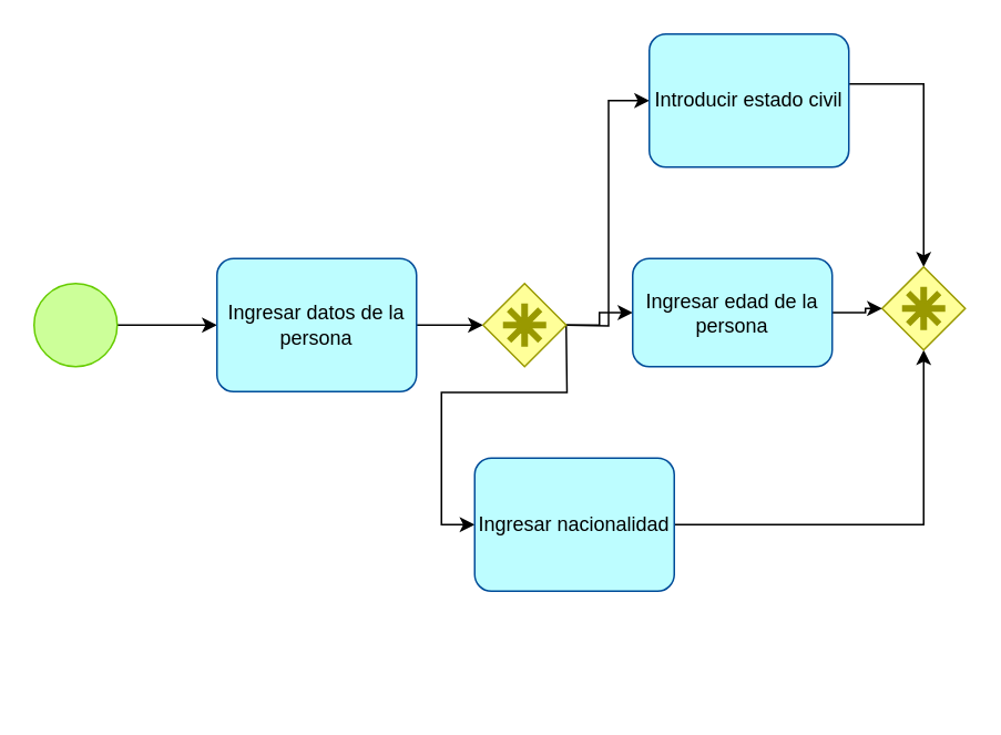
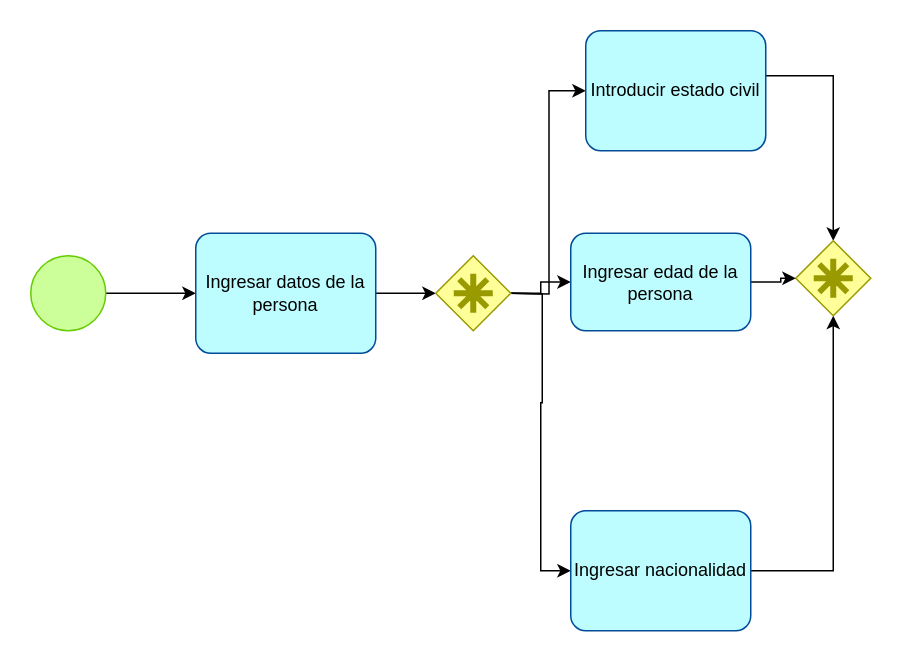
  <mxCell id="0" />
  <mxCell id="1" parent="0" />
  <mxCell id="2" style="edgeStyle=orthogonalEdgeStyle;rounded=0;orthogonalLoop=1;jettySize=auto;html=1;entryX=0;entryY=0.5;entryDx=0;entryDy=0;entryPerimeter=0;" edge="1" parent="1" source="3" target="5"><mxGeometry relative="1" as="geometry" /></mxCell>
  <mxCell id="3" value="" style="points=[[0.145,0.145,0],[0.5,0,0],[0.855,0.145,0],[1,0.5,0],[0.855,0.855,0],[0.5,1,0],[0.145,0.855,0],[0,0.5,0]];shape=mxgraph.bpmn.event;html=1;verticalLabelPosition=bottom;labelBackgroundColor=#ffffff;verticalAlign=top;align=center;perimeter=ellipsePerimeter;outlineConnect=0;aspect=fixed;outline=standard;symbol=general;strokeColor=#66CC00;fillColor=#CCFF99;" vertex="1" parent="1"><mxGeometry x="20" y="170" width="50" height="50" as="geometry" /></mxCell>
  <mxCell id="4" style="edgeStyle=orthogonalEdgeStyle;rounded=0;orthogonalLoop=1;jettySize=auto;html=1;entryX=0;entryY=0.5;entryDx=0;entryDy=0;entryPerimeter=0;" edge="1" parent="1" source="5"><mxGeometry relative="1" as="geometry"><mxPoint x="290" y="195" as="targetPoint" /></mxGeometry></mxCell>
  <mxCell id="5" value="Ingresar datos de la persona" style="points=[[0.25,0,0],[0.5,0,0],[0.75,0,0],[1,0.25,0],[1,0.5,0],[1,0.75,0],[0.75,1,0],[0.5,1,0],[0.25,1,0],[0,0.75,0],[0,0.5,0],[0,0.25,0]];shape=mxgraph.bpmn.task;whiteSpace=wrap;rectStyle=rounded;size=10;html=1;taskMarker=abstract;strokeColor=#004C99;fillColor=#BDFDFF;" vertex="1" parent="1"><mxGeometry x="130" y="155" width="120" height="80" as="geometry" /></mxCell>
  <mxCell id="6" style="edgeStyle=orthogonalEdgeStyle;rounded=0;orthogonalLoop=1;jettySize=auto;html=1;entryX=0;entryY=0.5;entryDx=0;entryDy=0;entryPerimeter=0;" edge="1" parent="1" target="11"><mxGeometry relative="1" as="geometry"><mxPoint x="340" y="195" as="sourcePoint" /></mxGeometry></mxCell>
  <mxCell id="7" style="edgeStyle=orthogonalEdgeStyle;rounded=0;orthogonalLoop=1;jettySize=auto;html=1;entryX=0;entryY=0.5;entryDx=0;entryDy=0;entryPerimeter=0;" edge="1" parent="1" target="9"><mxGeometry relative="1" as="geometry"><mxPoint x="340" y="195" as="sourcePoint" /></mxGeometry></mxCell>
  <mxCell id="8" style="edgeStyle=orthogonalEdgeStyle;rounded=0;orthogonalLoop=1;jettySize=auto;html=1;entryX=0.5;entryY=1;entryDx=0;entryDy=0;entryPerimeter=0;" edge="1" parent="1" source="9" target="14"><mxGeometry relative="1" as="geometry"><mxPoint x="535" y="210" as="targetPoint" /></mxGeometry></mxCell>
- <mxCell id="9" value="Ingresar nacionalidad" style="points=[[0.25,0,0],[0.5,0,0],[0.75,0,0],[1,0.25,0],[1,0.5,0],[1,0.75,0],[0.75,1,0],[0.5,1,0],[0.25,1,0],[0,0.75,0],[0,0.5,0],[0,0.25,0]];shape=mxgraph.bpmn.task;whiteSpace=wrap;rectStyle=rounded;size=10;html=1;taskMarker=abstract;strokeColor=#004C99;fillColor=#BDFDFF;" vertex="1" parent="1"><mxGeometry x="285" y="275" width="120" height="80" as="geometry" /></mxCell>
+ <mxCell id="9" value="Ingresar nacionalidad" style="points=[[0.25,0,0],[0.5,0,0],[0.75,0,0],[1,0.25,0],[1,0.5,0],[1,0.75,0],[0.75,1,0],[0.5,1,0],[0.25,1,0],[0,0.75,0],[0,0.5,0],[0,0.25,0]];shape=mxgraph.bpmn.task;whiteSpace=wrap;rectStyle=rounded;size=10;html=1;taskMarker=abstract;strokeColor=#004C99;fillColor=#BDFDFF;" vertex="1" parent="1"><mxGeometry x="380" y="340" width="120" height="80" as="geometry" /></mxCell>
  <mxCell id="10" style="edgeStyle=orthogonalEdgeStyle;rounded=0;orthogonalLoop=1;jettySize=auto;html=1;entryX=0.5;entryY=0;entryDx=0;entryDy=0;entryPerimeter=0;" edge="1" parent="1" source="11" target="14"><mxGeometry relative="1" as="geometry"><mxPoint x="535" y="160" as="targetPoint" /><Array as="points"><mxPoint x="555" y="50" /></Array></mxGeometry></mxCell>
  <mxCell id="11" value="Introducir estado civil" style="points=[[0.25,0,0],[0.5,0,0],[0.75,0,0],[1,0.25,0],[1,0.5,0],[1,0.75,0],[0.75,1,0],[0.5,1,0],[0.25,1,0],[0,0.75,0],[0,0.5,0],[0,0.25,0]];shape=mxgraph.bpmn.task;whiteSpace=wrap;rectStyle=rounded;size=10;html=1;taskMarker=abstract;strokeColor=#004C99;fillColor=#BDFDFF;" vertex="1" parent="1"><mxGeometry x="390" y="20" width="120" height="80" as="geometry" /></mxCell>
  <mxCell id="12" style="edgeStyle=orthogonalEdgeStyle;rounded=0;orthogonalLoop=1;jettySize=auto;html=1;" edge="1" parent="1" source="13" target="16"><mxGeometry relative="1" as="geometry" /></mxCell>
  <mxCell id="13" value="" style="points=[[0.25,0.25,0],[0.5,0,0],[0.75,0.25,0],[1,0.5,0],[0.75,0.75,0],[0.5,1,0],[0.25,0.75,0],[0,0.5,0]];shape=mxgraph.bpmn.gateway2;html=1;verticalLabelPosition=bottom;labelBackgroundColor=#ffffff;verticalAlign=top;align=center;perimeter=rhombusPerimeter;outlineConnect=0;outline=none;symbol=none;gwType=complex;strokeColor=#999900;fillColor=#FFFF99;" vertex="1" parent="1"><mxGeometry x="290" y="170" width="50" height="50" as="geometry" /></mxCell>
  <mxCell id="14" value="" style="points=[[0.25,0.25,0],[0.5,0,0],[0.75,0.25,0],[1,0.5,0],[0.75,0.75,0],[0.5,1,0],[0.25,0.75,0],[0,0.5,0]];shape=mxgraph.bpmn.gateway2;html=1;verticalLabelPosition=bottom;labelBackgroundColor=#ffffff;verticalAlign=top;align=center;perimeter=rhombusPerimeter;outlineConnect=0;outline=none;symbol=none;gwType=complex;strokeColor=#999900;fillColor=#FFFF99;" vertex="1" parent="1"><mxGeometry x="530" y="160" width="50" height="50" as="geometry" /></mxCell>
  <mxCell id="15" style="edgeStyle=orthogonalEdgeStyle;rounded=0;orthogonalLoop=1;jettySize=auto;html=1;entryX=0;entryY=0.5;entryDx=0;entryDy=0;entryPerimeter=0;" edge="1" parent="1" source="16" target="14"><mxGeometry relative="1" as="geometry" /></mxCell>
  <mxCell id="16" value="Ingresar edad de la persona" style="points=[[0.25,0,0],[0.5,0,0],[0.75,0,0],[1,0.25,0],[1,0.5,0],[1,0.75,0],[0.75,1,0],[0.5,1,0],[0.25,1,0],[0,0.75,0],[0,0.5,0],[0,0.25,0]];shape=mxgraph.bpmn.task;whiteSpace=wrap;rectStyle=rounded;size=10;html=1;taskMarker=abstract;strokeColor=#004C99;fillColor=#BDFDFF;" vertex="1" parent="1"><mxGeometry x="380" y="155" width="120" height="65" as="geometry" /></mxCell>
